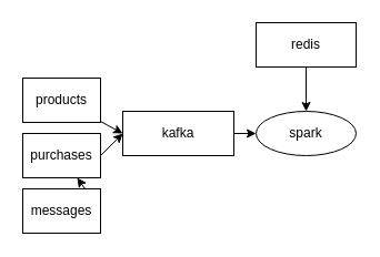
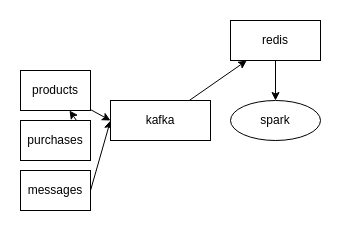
  <mxCell id="0" />
  <mxCell id="1" parent="0" />
  <mxCell id="2" value="" style="edgeStyle=none;html=1;entryX=0;entryY=0.5;entryDx=0;entryDy=0;" edge="1" parent="1" source="3" target="9"><mxGeometry relative="1" as="geometry" /></mxCell>
  <mxCell id="3" value="products" style="rounded=0;whiteSpace=wrap;html=1;" vertex="1" parent="1"><mxGeometry x="20" y="70" width="70" height="40" as="geometry" /></mxCell>
- <mxCell id="4" value="" style="edgeStyle=none;html=1;exitX=1;exitY=0.5;exitDx=0;exitDy=0;entryX=0;entryY=0.5;entryDx=0;entryDy=0;" edge="1" parent="1" source="5" target="9"><mxGeometry relative="1" as="geometry" /></mxCell>
+ <mxCell id="4" value="" style="edgeStyle=none;html=1;exitX=1;exitY=0.5;exitDx=0;exitDy=0;" edge="1" parent="1" source="5" target="3"><mxGeometry relative="1" as="geometry" /></mxCell>
  <mxCell id="5" value="purchases" style="rounded=0;whiteSpace=wrap;html=1;" vertex="1" parent="1"><mxGeometry x="20" y="120" width="70" height="40" as="geometry" /></mxCell>
- <mxCell id="6" style="edgeStyle=none;html=1;exitX=1;exitY=0.5;exitDx=0;exitDy=0;" edge="1" parent="1" source="7" target="5"><mxGeometry relative="1" as="geometry" /></mxCell>
+ <mxCell id="6" style="edgeStyle=none;html=1;exitX=1;exitY=0.5;exitDx=0;exitDy=0;entryX=0;entryY=0.5;entryDx=0;entryDy=0;" edge="1" parent="1" source="7" target="9"><mxGeometry relative="1" as="geometry" /></mxCell>
  <mxCell id="7" value="messages" style="rounded=0;whiteSpace=wrap;html=1;" vertex="1" parent="1"><mxGeometry x="20" y="170" width="70" height="40" as="geometry" /></mxCell>
- <mxCell id="8" value="" style="edgeStyle=none;html=1;" edge="1" parent="1" source="9" target="10"><mxGeometry relative="1" as="geometry" /></mxCell>
+ <mxCell id="8" value="" style="edgeStyle=none;html=1;" edge="1" parent="1" source="9" target="13"><mxGeometry relative="1" as="geometry" /></mxCell>
  <mxCell id="9" value="kafka" style="rounded=0;whiteSpace=wrap;html=1;" vertex="1" parent="1"><mxGeometry x="110" y="100" width="100" height="40" as="geometry" /></mxCell>
  <mxCell id="10" value="spark" style="ellipse;whiteSpace=wrap;html=1;" vertex="1" parent="1"><mxGeometry x="230" y="100" width="90" height="40" as="geometry" /></mxCell>
  <mxCell id="11" style="edgeStyle=none;html=1;exitX=0.5;exitY=1;exitDx=0;exitDy=0;entryX=0.5;entryY=1;entryDx=0;entryDy=0;" edge="1" parent="1" source="13" target="13"><mxGeometry relative="1" as="geometry" /></mxCell>
  <mxCell id="12" value="" style="edgeStyle=none;html=1;" edge="1" parent="1" source="13" target="10"><mxGeometry relative="1" as="geometry" /></mxCell>
  <mxCell id="13" value="redis" style="rounded=0;whiteSpace=wrap;html=1;" vertex="1" parent="1"><mxGeometry x="230" y="20" width="90" height="40" as="geometry" /></mxCell>
